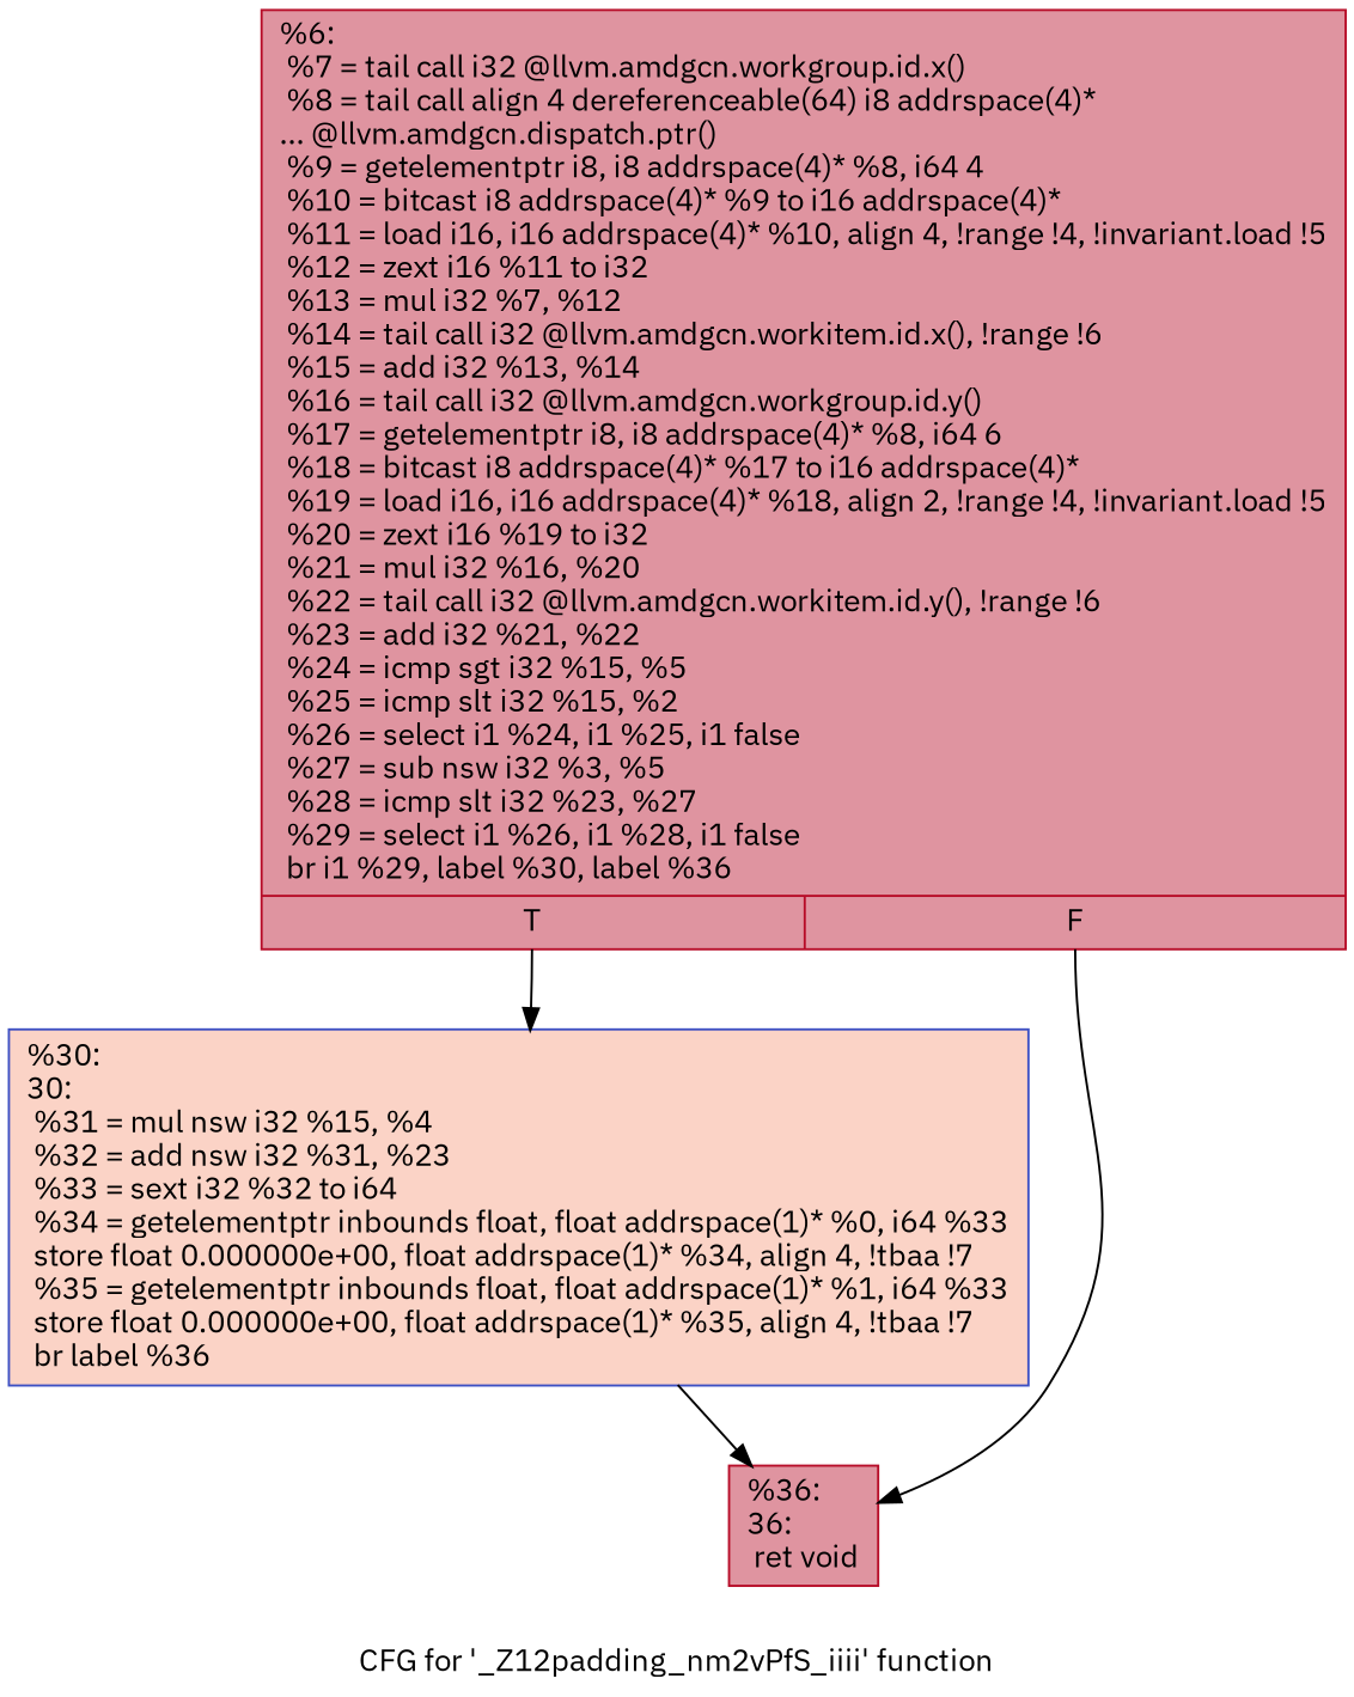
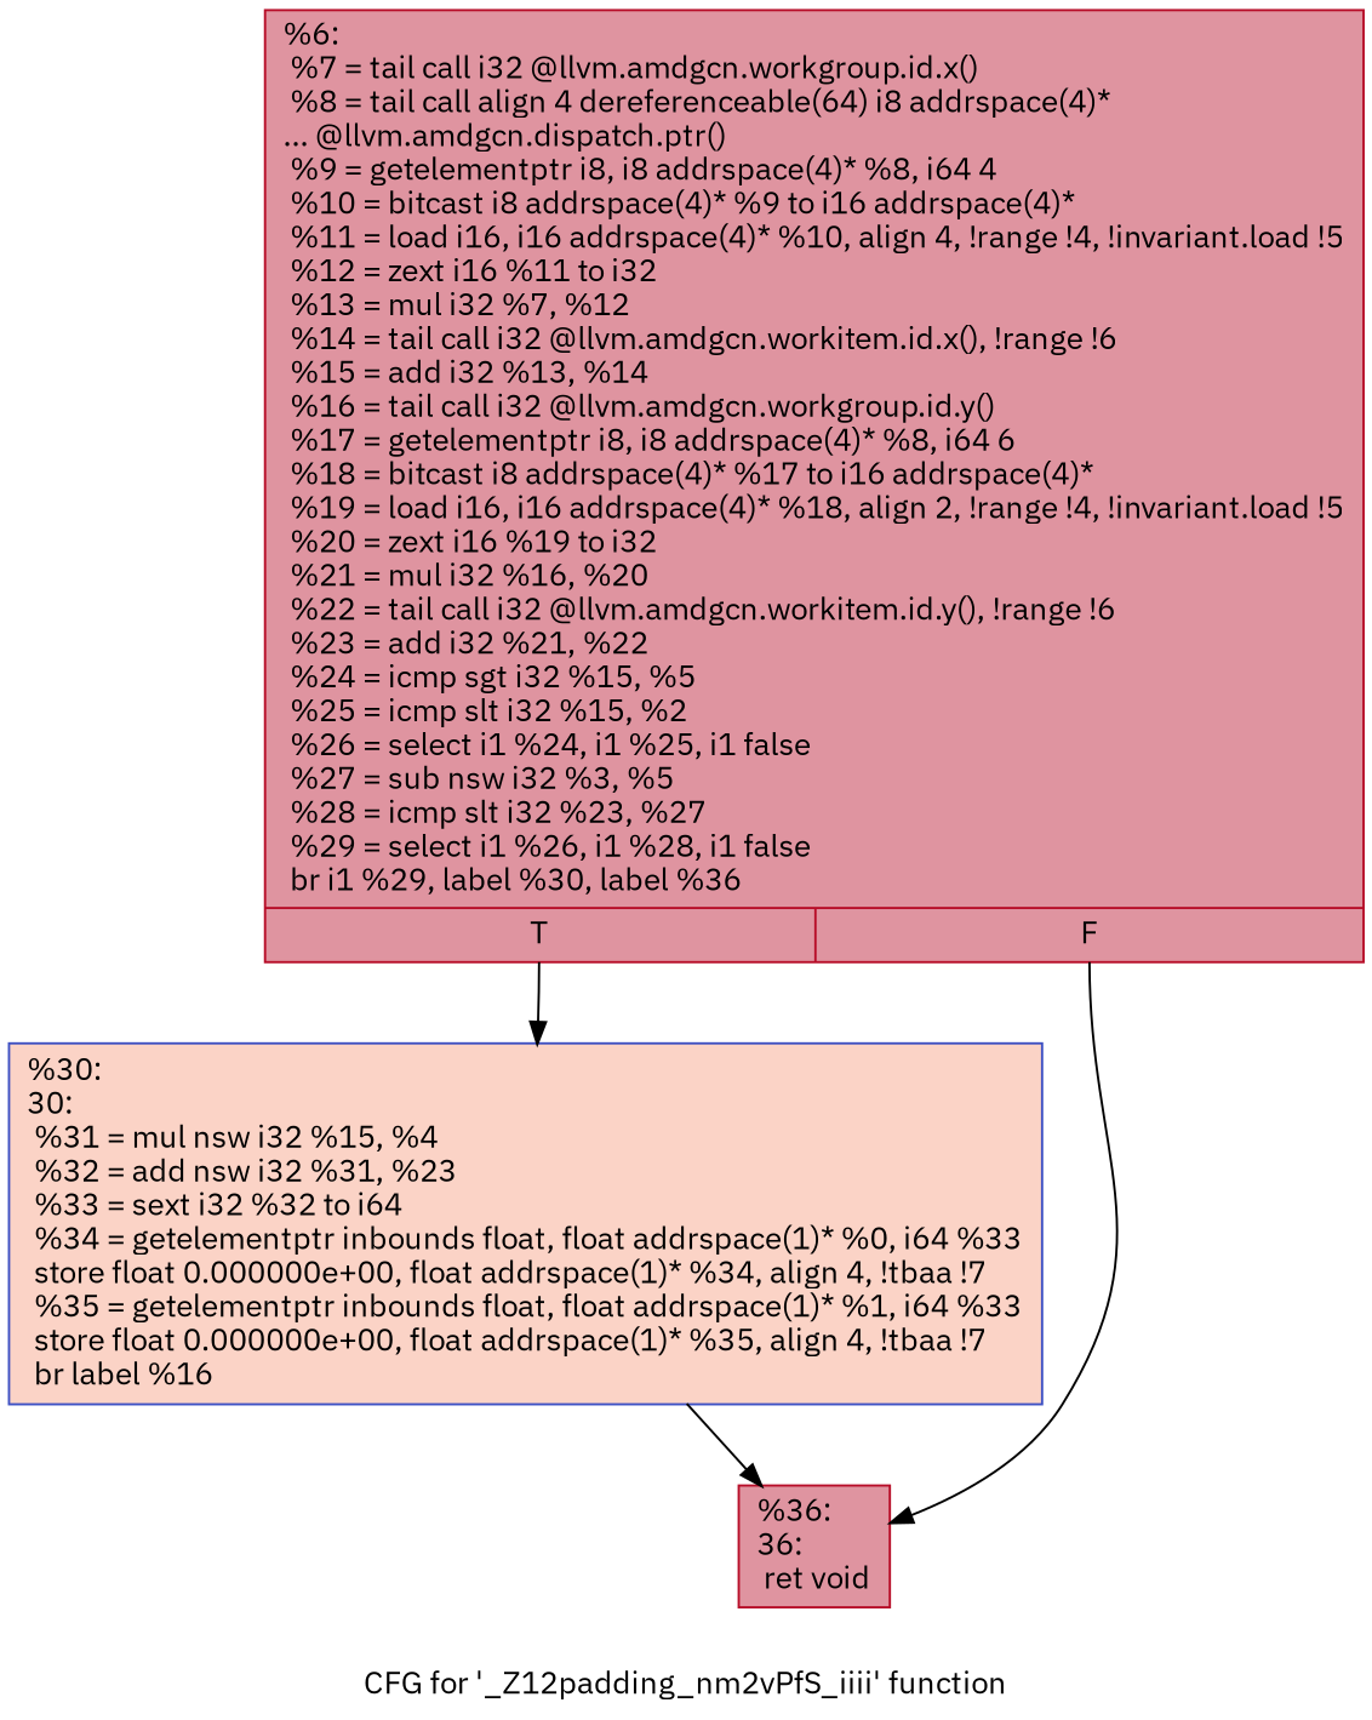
  digraph {
    label="CFG for '_Z12padding_nm2vPfS_iiii' function"
    fontname="IBM Plex Sans"
    node [color="#b70d28ff" fillcolor="#b70d2870" shape=record style=filled fontname="IBM Plex Sans"]
    edge [fontname="IBM Plex Sans"]
    n1 [label="{%6:\l  %7 = tail call i32 @llvm.amdgcn.workgroup.id.x()\l  %8 = tail call align 4 dereferenceable(64) i8 addrspace(4)*\l... @llvm.amdgcn.dispatch.ptr()\l  %9 = getelementptr i8, i8 addrspace(4)* %8, i64 4\l  %10 = bitcast i8 addrspace(4)* %9 to i16 addrspace(4)*\l  %11 = load i16, i16 addrspace(4)* %10, align 4, !range !4, !invariant.load !5\l  %12 = zext i16 %11 to i32\l  %13 = mul i32 %7, %12\l  %14 = tail call i32 @llvm.amdgcn.workitem.id.x(), !range !6\l  %15 = add i32 %13, %14\l  %16 = tail call i32 @llvm.amdgcn.workgroup.id.y()\l  %17 = getelementptr i8, i8 addrspace(4)* %8, i64 6\l  %18 = bitcast i8 addrspace(4)* %17 to i16 addrspace(4)*\l  %19 = load i16, i16 addrspace(4)* %18, align 2, !range !4, !invariant.load !5\l  %20 = zext i16 %19 to i32\l  %21 = mul i32 %16, %20\l  %22 = tail call i32 @llvm.amdgcn.workitem.id.y(), !range !6\l  %23 = add i32 %21, %22\l  %24 = icmp sgt i32 %15, %5\l  %25 = icmp slt i32 %15, %2\l  %26 = select i1 %24, i1 %25, i1 false\l  %27 = sub nsw i32 %3, %5\l  %28 = icmp slt i32 %23, %27\l  %29 = select i1 %26, i1 %28, i1 false\l  br i1 %29, label %30, label %36\l|{<s0>T|<s1>F}}"]
-   n2 [color="#3d50c3ff" fillcolor="#f59c7d70" label="{%30:\l30:                                               \l  %31 = mul nsw i32 %15, %4\l  %32 = add nsw i32 %31, %23\l  %33 = sext i32 %32 to i64\l  %34 = getelementptr inbounds float, float addrspace(1)* %0, i64 %33\l  store float 0.000000e+00, float addrspace(1)* %34, align 4, !tbaa !7\l  %35 = getelementptr inbounds float, float addrspace(1)* %1, i64 %33\l  store float 0.000000e+00, float addrspace(1)* %35, align 4, !tbaa !7\l  br label %36\l}"]
+   n2 [color="#3d50c3ff" fillcolor="#f59c7d70" label="{%30:\l30:                                               \l  %31 = mul nsw i32 %15, %4\l  %32 = add nsw i32 %31, %23\l  %33 = sext i32 %32 to i64\l  %34 = getelementptr inbounds float, float addrspace(1)* %0, i64 %33\l  store float 0.000000e+00, float addrspace(1)* %34, align 4, !tbaa !7\l  %35 = getelementptr inbounds float, float addrspace(1)* %1, i64 %33\l  store float 0.000000e+00, float addrspace(1)* %35, align 4, !tbaa !7\l  br label %16\l}"]
    n3 [label="{%36:\l36:                                               \l  ret void\l}"]
    n1 -> n2 [tailport=s0]
    n1 -> n3 [tailport=s1]
    n2 -> n3
  }
